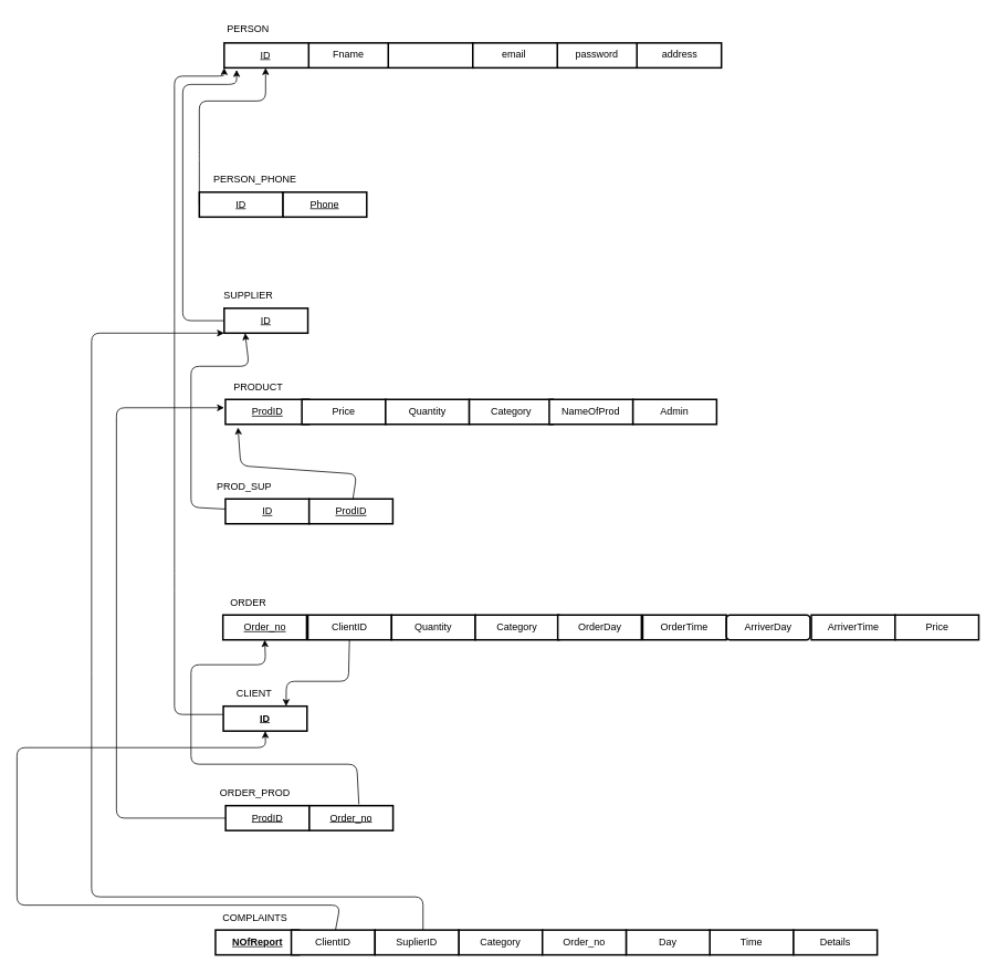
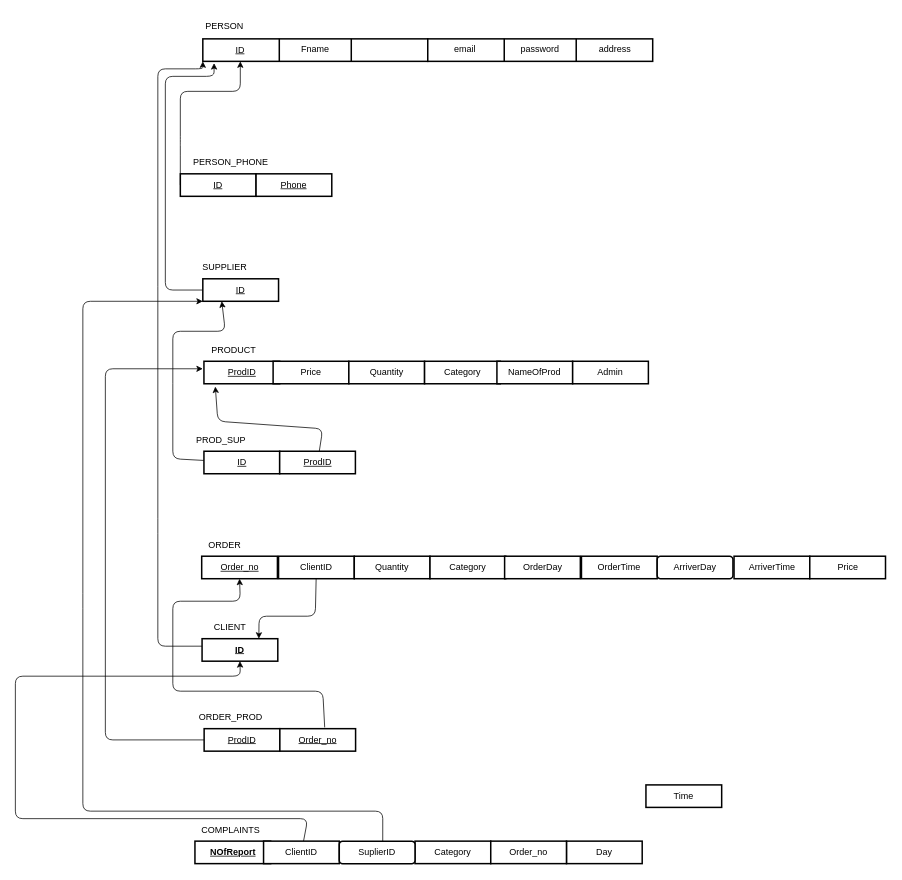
  <mxCell id="0" />
  <mxCell id="1" parent="0" />
  <mxCell id="2" value="" style="strokeWidth=2;html=1;shape=mxgraph.lean_mapping.buffer_or_safety_stock;direction=south;" parent="1" vertex="1"><mxGeometry x="270" y="51" width="300" height="30" as="geometry" /></mxCell>
  <mxCell id="3" value="" style="strokeWidth=2;html=1;shape=mxgraph.lean_mapping.buffer_or_safety_stock;direction=south;" parent="1" vertex="1"><mxGeometry x="570" y="51" width="300" height="30" as="geometry" /></mxCell>
  <mxCell id="4" value="PERSON" style="text;html=1;strokeColor=none;fillColor=none;align=center;verticalAlign=middle;whiteSpace=wrap;rounded=0;" parent="1" vertex="1"><mxGeometry x="269" y="20" width="60" height="30" as="geometry" /></mxCell>
  <mxCell id="5" value="&lt;u&gt;ID&lt;/u&gt;" style="text;html=1;strokeColor=none;fillColor=none;align=center;verticalAlign=middle;whiteSpace=wrap;rounded=0;" parent="1" vertex="1"><mxGeometry x="290" y="51" width="60" height="30" as="geometry" /></mxCell>
  <mxCell id="6" value="Fname" style="text;html=1;strokeColor=none;fillColor=none;align=center;verticalAlign=middle;whiteSpace=wrap;rounded=0;" parent="1" vertex="1"><mxGeometry x="390" y="50" width="60" height="30" as="geometry" /></mxCell>
  <mxCell id="7" value="email" style="text;html=1;strokeColor=none;fillColor=none;align=center;verticalAlign=middle;whiteSpace=wrap;rounded=0;" parent="1" vertex="1"><mxGeometry x="590" y="50" width="60" height="30" as="geometry" /></mxCell>
  <mxCell id="8" value="password" style="text;html=1;strokeColor=none;fillColor=none;align=center;verticalAlign=middle;whiteSpace=wrap;rounded=0;" parent="1" vertex="1"><mxGeometry x="690" y="50" width="60" height="30" as="geometry" /></mxCell>
  <mxCell id="9" value="address" style="text;html=1;strokeColor=none;fillColor=none;align=center;verticalAlign=middle;whiteSpace=wrap;rounded=0;" parent="1" vertex="1"><mxGeometry x="790" y="50" width="60" height="30" as="geometry" /></mxCell>
  <mxCell id="10" value="PERSON_PHONE" style="text;html=1;align=center;verticalAlign=middle;resizable=0;points=[];autosize=1;strokeColor=none;fillColor=none;" parent="1" vertex="1"><mxGeometry x="247" y="201" width="120" height="30" as="geometry" /></mxCell>
  <mxCell id="11" style="edgeStyle=none;html=1;entryX=0.5;entryY=1;entryDx=0;entryDy=0;exitX=0;exitY=0.5;exitDx=0;exitDy=0;" parent="1" source="12" target="5" edge="1"><mxGeometry relative="1" as="geometry"><mxPoint x="240" y="151" as="targetPoint" /><Array as="points"><mxPoint x="240" y="196" /><mxPoint x="240" y="191" /><mxPoint x="240" y="121" /><mxPoint x="320" y="121" /></Array></mxGeometry></mxCell>
  <mxCell id="12" value="&lt;u&gt;ID&lt;/u&gt;" style="whiteSpace=wrap;html=1;align=center;strokeWidth=2;" parent="1" vertex="1"><mxGeometry x="240" y="231" width="101" height="30" as="geometry" /></mxCell>
  <mxCell id="13" value="&lt;u&gt;Phone&lt;/u&gt;" style="whiteSpace=wrap;html=1;align=center;strokeWidth=2;" parent="1" vertex="1"><mxGeometry x="341" y="231" width="101" height="30" as="geometry" /></mxCell>
  <mxCell id="14" style="edgeStyle=none;html=1;exitX=0;exitY=0.5;exitDx=0;exitDy=0;entryX=1.08;entryY=0.95;entryDx=0;entryDy=0;entryPerimeter=0;" parent="1" source="15" target="2" edge="1"><mxGeometry relative="1" as="geometry"><Array as="points"><mxPoint x="220" y="386" /><mxPoint x="220" y="101" /><mxPoint x="285" y="101" /></Array></mxGeometry></mxCell>
  <mxCell id="15" value="&lt;u&gt;ID&lt;/u&gt;" style="whiteSpace=wrap;html=1;align=center;strokeWidth=2;" parent="1" vertex="1"><mxGeometry x="270" y="371" width="101" height="30" as="geometry" /></mxCell>
  <mxCell id="16" value="SUPPLIER" style="text;html=1;align=center;verticalAlign=middle;resizable=0;points=[];autosize=1;strokeColor=none;fillColor=none;" parent="1" vertex="1"><mxGeometry x="259" y="341" width="80" height="30" as="geometry" /></mxCell>
  <mxCell id="17" value="&lt;u&gt;ProdID&lt;/u&gt;" style="whiteSpace=wrap;html=1;align=center;strokeWidth=2;" parent="1" vertex="1"><mxGeometry x="271.5" y="481" width="101" height="30" as="geometry" /></mxCell>
  <mxCell id="18" value="Price" style="whiteSpace=wrap;html=1;align=center;strokeWidth=2;" parent="1" vertex="1"><mxGeometry x="363.75" y="481" width="101" height="30" as="geometry" /></mxCell>
  <mxCell id="19" value="Quantity" style="whiteSpace=wrap;html=1;align=center;strokeWidth=2;" parent="1" vertex="1"><mxGeometry x="464.75" y="481" width="101" height="30" as="geometry" /></mxCell>
  <mxCell id="20" value="Category" style="whiteSpace=wrap;html=1;align=center;strokeWidth=2;" parent="1" vertex="1"><mxGeometry x="565.75" y="481" width="101" height="30" as="geometry" /></mxCell>
  <mxCell id="21" value="PRODUCT" style="text;html=1;align=center;verticalAlign=middle;resizable=0;points=[];autosize=1;strokeColor=none;fillColor=none;" parent="1" vertex="1"><mxGeometry x="271" y="451" width="80" height="30" as="geometry" /></mxCell>
  <mxCell id="22" value="&lt;u&gt;Order_no&lt;/u&gt;" style="whiteSpace=wrap;html=1;align=center;strokeWidth=2;" parent="1" vertex="1"><mxGeometry x="268.5" y="741" width="101" height="30" as="geometry" /></mxCell>
  <mxCell id="23" style="edgeStyle=none;html=1;entryX=0.75;entryY=0;entryDx=0;entryDy=0;" parent="1" source="24" target="41" edge="1"><mxGeometry relative="1" as="geometry"><Array as="points"><mxPoint x="420" y="821" /><mxPoint x="345" y="821" /></Array></mxGeometry></mxCell>
  <mxCell id="24" value="ClientID" style="whiteSpace=wrap;html=1;align=center;strokeWidth=2;" parent="1" vertex="1"><mxGeometry x="371" y="741" width="101" height="30" as="geometry" /></mxCell>
  <mxCell id="25" value="Quantity" style="whiteSpace=wrap;html=1;align=center;strokeWidth=2;" parent="1" vertex="1"><mxGeometry x="472" y="741" width="101" height="30" as="geometry" /></mxCell>
  <mxCell id="26" value="Category" style="whiteSpace=wrap;html=1;align=center;strokeWidth=2;" parent="1" vertex="1"><mxGeometry x="573" y="741" width="101" height="30" as="geometry" /></mxCell>
  <mxCell id="27" value="ORDER" style="text;html=1;align=center;verticalAlign=middle;resizable=0;points=[];autosize=1;strokeColor=none;fillColor=none;" parent="1" vertex="1"><mxGeometry x="264" y="711" width="70" height="30" as="geometry" /></mxCell>
  <mxCell id="28" value="OrderDay" style="whiteSpace=wrap;html=1;align=center;strokeWidth=2;" parent="1" vertex="1"><mxGeometry x="672.5" y="741" width="101" height="30" as="geometry" /></mxCell>
  <mxCell id="29" value="OrderTime" style="whiteSpace=wrap;html=1;align=center;strokeWidth=2;" parent="1" vertex="1"><mxGeometry x="775" y="741" width="101" height="30" as="geometry" /></mxCell>
  <mxCell id="30" value="ArriverDay" style="whiteSpace=wrap;html=1;align=center;strokeWidth=2;rounded=1;" parent="1" vertex="1"><mxGeometry x="876" y="741" width="101" height="30" as="geometry" /></mxCell>
  <mxCell id="31" value="ArriverTime" style="whiteSpace=wrap;html=1;align=center;strokeWidth=2;" parent="1" vertex="1"><mxGeometry x="978.5" y="741" width="101" height="30" as="geometry" /></mxCell>
  <mxCell id="32" value="&lt;u&gt;&lt;b&gt;NOfReport&lt;/b&gt;&lt;/u&gt;" style="whiteSpace=wrap;html=1;align=center;strokeWidth=2;" parent="1" vertex="1"><mxGeometry x="259.5" y="1121" width="101" height="30" as="geometry" /></mxCell>
- <mxCell id="33" value="Time" style="whiteSpace=wrap;html=1;align=center;strokeWidth=2;" parent="1" vertex="1"><mxGeometry x="856" y="1121" width="101" height="30" as="geometry" /></mxCell>
- <mxCell id="34" value="Details" style="whiteSpace=wrap;html=1;align=center;strokeWidth=2;" parent="1" vertex="1"><mxGeometry x="957" y="1121" width="101" height="30" as="geometry" /></mxCell>
+ <mxCell id="33" value="Time" style="whiteSpace=wrap;html=1;align=center;strokeWidth=2;" parent="1" vertex="1"><mxGeometry x="861" y="1046" width="101" height="30" as="geometry" /></mxCell>
  <mxCell id="35" value="Category" style="whiteSpace=wrap;html=1;align=center;strokeWidth=2;" parent="1" vertex="1"><mxGeometry x="553" y="1121" width="101" height="30" as="geometry" /></mxCell>
  <mxCell id="36" value="ORDER_PROD" style="text;html=1;align=center;verticalAlign=middle;resizable=0;points=[];autosize=1;strokeColor=none;fillColor=none;" parent="1" vertex="1"><mxGeometry x="252" y="941" width="110" height="30" as="geometry" /></mxCell>
  <mxCell id="37" value="Day" style="whiteSpace=wrap;html=1;align=center;strokeWidth=2;" parent="1" vertex="1"><mxGeometry x="755" y="1121" width="101" height="30" as="geometry" /></mxCell>
  <mxCell id="38" value="Order_no" style="whiteSpace=wrap;html=1;align=center;strokeWidth=2;" parent="1" vertex="1"><mxGeometry x="654" y="1121" width="101" height="30" as="geometry" /></mxCell>
  <mxCell id="39" value="NameOfProd" style="whiteSpace=wrap;html=1;align=center;strokeWidth=2;" parent="1" vertex="1"><mxGeometry x="662.25" y="481" width="101" height="30" as="geometry" /></mxCell>
  <mxCell id="40" style="edgeStyle=none;html=1;entryX=1;entryY=1;entryDx=0;entryDy=0;exitX=0.01;exitY=0.333;exitDx=0;exitDy=0;exitPerimeter=0;" parent="1" source="41" target="2" edge="1"><mxGeometry relative="1" as="geometry"><Array as="points"><mxPoint x="210" y="861" /><mxPoint x="210" y="701" /><mxPoint x="210" y="391" /><mxPoint x="210" y="91" /><mxPoint x="270" y="91" /></Array></mxGeometry></mxCell>
  <mxCell id="41" value="&lt;b&gt;&lt;u&gt;ID&lt;/u&gt;&lt;/b&gt;" style="whiteSpace=wrap;html=1;align=center;strokeWidth=2;" parent="1" vertex="1"><mxGeometry x="269" y="851" width="101" height="30" as="geometry" /></mxCell>
  <mxCell id="42" value="CLIENT" style="text;html=1;align=center;verticalAlign=middle;resizable=0;points=[];autosize=1;strokeColor=none;fillColor=none;" parent="1" vertex="1"><mxGeometry x="271" y="821" width="70" height="30" as="geometry" /></mxCell>
  <mxCell id="43" value="Price" style="whiteSpace=wrap;html=1;align=center;strokeWidth=2;" parent="1" vertex="1"><mxGeometry x="1079.5" y="741" width="101" height="30" as="geometry" /></mxCell>
  <mxCell id="44" value="Admin" style="whiteSpace=wrap;html=1;align=center;strokeWidth=2;" parent="1" vertex="1"><mxGeometry x="763.25" y="481" width="101" height="30" as="geometry" /></mxCell>
  <mxCell id="45" style="edgeStyle=none;html=1;entryX=0.25;entryY=1;entryDx=0;entryDy=0;" parent="1" source="46" target="15" edge="1"><mxGeometry relative="1" as="geometry"><Array as="points"><mxPoint y="611" x="230" /><mxPoint y="501" x="230" /><mxPoint y="441" x="230" /><mxPoint x="300" y="441" /></Array></mxGeometry></mxCell>
  <mxCell id="46" value="&lt;u&gt;ID&lt;/u&gt;" style="whiteSpace=wrap;html=1;align=center;strokeWidth=2;" parent="1" vertex="1"><mxGeometry x="271.5" y="601" width="101" height="30" as="geometry" /></mxCell>
  <mxCell id="47" style="edgeStyle=none;html=1;entryX=0.15;entryY=1.125;entryDx=0;entryDy=0;entryPerimeter=0;" parent="1" source="48" target="17" edge="1"><mxGeometry relative="1" as="geometry"><Array as="points"><mxPoint x="430" y="571" /><mxPoint x="290" y="561" /></Array></mxGeometry></mxCell>
  <mxCell id="48" value="&lt;u&gt;ProdID&lt;/u&gt;" style="whiteSpace=wrap;html=1;align=center;strokeWidth=2;" parent="1" vertex="1"><mxGeometry x="372.5" y="601" width="101" height="30" as="geometry" /></mxCell>
  <mxCell id="49" value="PROD_SUP" style="text;html=1;align=center;verticalAlign=middle;resizable=0;points=[];autosize=1;strokeColor=none;fillColor=none;" parent="1" vertex="1"><mxGeometry x="249" y="571" width="90" height="30" as="geometry" /></mxCell>
  <mxCell id="50" style="edgeStyle=none;html=1;" parent="1" source="51" edge="1"><mxGeometry relative="1" as="geometry"><mxPoint x="270" y="491" as="targetPoint" /><Array as="points"><mxPoint x="140" y="986" /><mxPoint x="140" y="491" /></Array></mxGeometry></mxCell>
  <mxCell id="51" value="&lt;u&gt;ProdID&lt;/u&gt;" style="whiteSpace=wrap;html=1;align=center;strokeWidth=2;" parent="1" vertex="1"><mxGeometry x="271.75" y="971" width="101" height="30" as="geometry" /></mxCell>
  <mxCell id="52" style="edgeStyle=none;html=1;entryX=0.5;entryY=1;entryDx=0;entryDy=0;exitX=0.592;exitY=-0.055;exitDx=0;exitDy=0;exitPerimeter=0;" parent="1" source="53" target="22" edge="1"><mxGeometry relative="1" as="geometry"><Array as="points"><mxPoint x="430" y="921" /><mxPoint y="921" x="230" /><mxPoint y="801" x="230" /><mxPoint x="320" y="801" /></Array></mxGeometry></mxCell>
  <mxCell id="53" value="&lt;u&gt;Order_no&lt;/u&gt;" style="whiteSpace=wrap;html=1;align=center;strokeWidth=2;" parent="1" vertex="1"><mxGeometry x="372.75" y="971" width="101" height="30" as="geometry" /></mxCell>
  <mxCell id="54" style="edgeStyle=none;html=1;entryX=0.5;entryY=1;entryDx=0;entryDy=0;" parent="1" source="55" target="41" edge="1"><mxGeometry relative="1" as="geometry"><Array as="points"><mxPoint x="410" y="1091" /><mxPoint x="20" y="1091" /><mxPoint x="20" y="901" /><mxPoint x="320" y="901" /></Array></mxGeometry></mxCell>
  <mxCell id="55" value="ClientID" style="whiteSpace=wrap;html=1;align=center;strokeWidth=2;" parent="1" vertex="1"><mxGeometry x="351" y="1121" width="101" height="30" as="geometry" /></mxCell>
  <mxCell id="56" style="edgeStyle=none;html=1;entryX=0;entryY=1;entryDx=0;entryDy=0;exitX=0.574;exitY=0;exitDx=0;exitDy=0;exitPerimeter=0;" parent="1" source="57" target="15" edge="1"><mxGeometry relative="1" as="geometry"><mxPoint x="510" y="1111" as="sourcePoint" /><Array as="points"><mxPoint x="510" y="1081" /><mxPoint x="110" y="1081" /><mxPoint x="110" y="801" /><mxPoint x="110" y="401" /></Array></mxGeometry></mxCell>
- <mxCell id="57" value="SuplierID" style="whiteSpace=wrap;html=1;align=center;strokeWidth=2;" parent="1" vertex="1"><mxGeometry x="452" y="1121" width="101" height="30" as="geometry" /></mxCell>
+ <mxCell id="57" value="SuplierID" style="whiteSpace=wrap;html=1;align=center;strokeWidth=2;rounded=1;" parent="1" vertex="1"><mxGeometry x="452" y="1121" width="101" height="30" as="geometry" /></mxCell>
  <mxCell id="58" value="COMPLAINTS" style="text;html=1;align=center;verticalAlign=middle;resizable=0;points=[];autosize=1;strokeColor=none;fillColor=none;" parent="1" vertex="1"><mxGeometry x="257" y="1091" width="100" height="30" as="geometry" /></mxCell>
